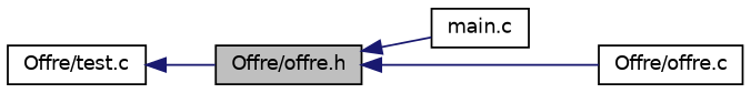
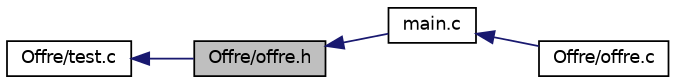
  digraph {
    rankdir=LR
    node [color=black fillcolor=white fontname=Helvetica fontsize=10 shape=record style=filled]
    edge [color=midnightblue dir=back fontname=Helvetica fontsize=10 labelfontname=Helvetica labelfontsize=10 style=solid]
    n1 [fillcolor=grey75 fontcolor=black height=0.2 label="Offre/offre.h" width=0.4]
    n2 [height=0.2 label="main.c" width=0.4]
    n3 [height=0.2 label="Offre/offre.c" width=0.4]
    n4 [height=0.2 label="Offre/test.c" width=0.4]
    n1 -> n2
-   n1 -> n3
+   n2 -> n3
    n4 -> n1
  }
